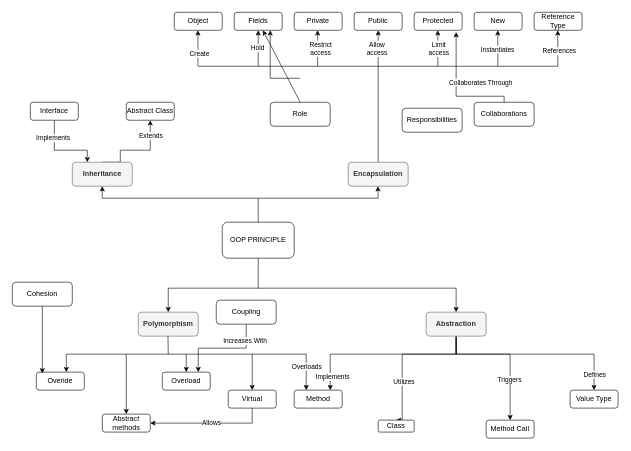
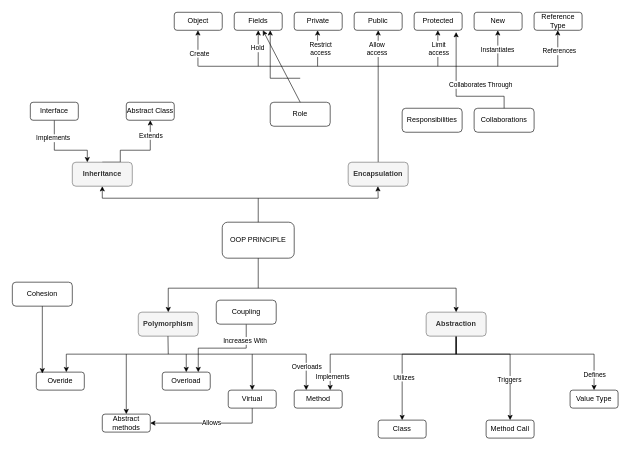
  <mxCell id="0" />
  <mxCell id="1" parent="0" />
  <mxCell id="2" value="OOP PRINCIPLE" style="rounded=1;whiteSpace=wrap;html=1;" vertex="1" parent="1"><mxGeometry x="370" y="370" width="120" height="60" as="geometry" /></mxCell>
  <mxCell id="3" style="edgeStyle=orthogonalEdgeStyle;rounded=0;orthogonalLoop=1;jettySize=auto;html=1;exitX=0.5;exitY=0;exitDx=0;exitDy=0;entryX=0.5;entryY=1;entryDx=0;entryDy=0;" edge="1" parent="1" source="5" target="6"><mxGeometry relative="1" as="geometry" /></mxCell>
  <mxCell id="4" value="Allow&lt;div&gt;access&lt;/div&gt;" style="edgeLabel;html=1;align=center;verticalAlign=middle;resizable=0;points=[];" connectable="0" vertex="1" parent="3"><mxGeometry x="0.727" y="3" relative="1" as="geometry"><mxPoint as="offset" /></mxGeometry></mxCell>
  <mxCell id="5" value="Encapsulation" style="rounded=1;whiteSpace=wrap;html=1;fontStyle=1;fillColor=#f5f5f5;strokeColor=#666666;fontColor=#333333;" vertex="1" parent="1"><mxGeometry x="580" y="270" width="100" height="40" as="geometry" /></mxCell>
  <mxCell id="6" value="Public" style="rounded=1;whiteSpace=wrap;html=1;" vertex="1" parent="1"><mxGeometry x="590" y="20" width="80" height="30" as="geometry" /></mxCell>
  <mxCell id="7" value="Private" style="rounded=1;whiteSpace=wrap;html=1;" vertex="1" parent="1"><mxGeometry x="490" y="20" width="80" height="30" as="geometry" /></mxCell>
  <mxCell id="8" value="Fields" style="rounded=1;whiteSpace=wrap;html=1;" vertex="1" parent="1"><mxGeometry x="390" y="20" width="80" height="30" as="geometry" /></mxCell>
  <mxCell id="9" value="Object" style="rounded=1;whiteSpace=wrap;html=1;" vertex="1" parent="1"><mxGeometry x="290" y="20" width="80" height="30" as="geometry" /></mxCell>
  <mxCell id="10" value="Role" style="rounded=1;whiteSpace=wrap;html=1;" vertex="1" parent="1"><mxGeometry x="450" y="170" width="100" height="40" as="geometry" /></mxCell>
  <mxCell id="11" value="" style="endArrow=classic;html=1;rounded=0;entryX=0.5;entryY=1;entryDx=0;entryDy=0;" edge="1" parent="1"><mxGeometry width="50" height="50" relative="1" as="geometry"><mxPoint x="430" y="110" as="sourcePoint" /><mxPoint x="430" y="50" as="targetPoint" /></mxGeometry></mxCell>
  <mxCell id="12" value="Hold" style="edgeLabel;html=1;align=center;verticalAlign=middle;resizable=0;points=[];" connectable="0" vertex="1" parent="11"><mxGeometry x="0.033" y="2" relative="1" as="geometry"><mxPoint as="offset" /></mxGeometry></mxCell>
  <mxCell id="13" value="" style="endArrow=classic;html=1;rounded=0;entryX=0.5;entryY=1;entryDx=0;entryDy=0;" edge="1" parent="1"><mxGeometry width="50" height="50" relative="1" as="geometry"><mxPoint x="329.5" y="110" as="sourcePoint" /><mxPoint x="329.5" y="50" as="targetPoint" /></mxGeometry></mxCell>
  <mxCell id="14" value="Create" style="edgeLabel;html=1;align=center;verticalAlign=middle;resizable=0;points=[];" connectable="0" vertex="1" parent="13"><mxGeometry x="-0.267" y="-1" relative="1" as="geometry"><mxPoint x="1" as="offset" /></mxGeometry></mxCell>
  <mxCell id="15" value="" style="endArrow=classic;html=1;rounded=0;entryX=0.5;entryY=1;entryDx=0;entryDy=0;" edge="1" parent="1"><mxGeometry width="50" height="50" relative="1" as="geometry"><mxPoint x="529" y="110" as="sourcePoint" /><mxPoint x="529" y="50" as="targetPoint" /></mxGeometry></mxCell>
  <mxCell id="16" value="Restrict&lt;div&gt;access&lt;/div&gt;" style="edgeLabel;html=1;align=center;verticalAlign=middle;resizable=0;points=[];" connectable="0" vertex="1" parent="15"><mxGeometry y="-4" relative="1" as="geometry"><mxPoint as="offset" /></mxGeometry></mxCell>
  <mxCell id="17" value="" style="endArrow=none;html=1;rounded=0;" edge="1" parent="1"><mxGeometry width="50" height="50" relative="1" as="geometry"><mxPoint x="330" y="110" as="sourcePoint" /><mxPoint x="930" y="110" as="targetPoint" /></mxGeometry></mxCell>
  <mxCell id="18" value="Protected" style="rounded=1;whiteSpace=wrap;html=1;" vertex="1" parent="1"><mxGeometry x="690" y="20" width="80" height="30" as="geometry" /></mxCell>
  <mxCell id="19" value="New" style="rounded=1;whiteSpace=wrap;html=1;" vertex="1" parent="1"><mxGeometry x="790" y="20" width="80" height="30" as="geometry" /></mxCell>
  <mxCell id="20" value="Reference Type" style="rounded=1;whiteSpace=wrap;html=1;" vertex="1" parent="1"><mxGeometry x="890" y="20" width="80" height="30" as="geometry" /></mxCell>
  <mxCell id="21" value="" style="endArrow=classic;html=1;rounded=0;entryX=0.5;entryY=1;entryDx=0;entryDy=0;" edge="1" parent="1"><mxGeometry width="50" height="50" relative="1" as="geometry"><mxPoint x="729.5" y="110" as="sourcePoint" /><mxPoint x="729.5" y="50" as="targetPoint" /></mxGeometry></mxCell>
  <mxCell id="22" value="Limit&lt;div&gt;access&lt;/div&gt;" style="edgeLabel;html=1;align=center;verticalAlign=middle;resizable=0;points=[];" connectable="0" vertex="1" parent="21"><mxGeometry x="0.233" y="2" relative="1" as="geometry"><mxPoint x="3" y="7" as="offset" /></mxGeometry></mxCell>
  <mxCell id="23" value="" style="endArrow=classic;html=1;rounded=0;entryX=0.5;entryY=1;entryDx=0;entryDy=0;" edge="1" parent="1"><mxGeometry width="50" height="50" relative="1" as="geometry"><mxPoint x="829.5" y="110" as="sourcePoint" /><mxPoint x="829.5" y="50" as="targetPoint" /></mxGeometry></mxCell>
  <mxCell id="24" value="Instantiates" style="edgeLabel;html=1;align=center;verticalAlign=middle;resizable=0;points=[];" connectable="0" vertex="1" parent="23"><mxGeometry x="-0.033" y="2" relative="1" as="geometry"><mxPoint x="1" as="offset" /></mxGeometry></mxCell>
  <mxCell id="25" value="" style="endArrow=classic;html=1;rounded=0;entryX=0.5;entryY=1;entryDx=0;entryDy=0;" edge="1" parent="1"><mxGeometry width="50" height="50" relative="1" as="geometry"><mxPoint x="929.5" y="110" as="sourcePoint" /><mxPoint x="929.5" y="50" as="targetPoint" /></mxGeometry></mxCell>
  <mxCell id="26" value="References" style="edgeLabel;html=1;align=center;verticalAlign=middle;resizable=0;points=[];" connectable="0" vertex="1" parent="25"><mxGeometry x="-0.133" y="-1" relative="1" as="geometry"><mxPoint x="1" as="offset" /></mxGeometry></mxCell>
  <mxCell id="27" value="" style="endArrow=classic;html=1;rounded=0;entryX=0.5;entryY=1;entryDx=0;entryDy=0;" edge="1" parent="1"><mxGeometry width="50" height="50" relative="1" as="geometry"><mxPoint x="630" y="330" as="sourcePoint" /><mxPoint x="629.5" y="310" as="targetPoint" /></mxGeometry></mxCell>
  <mxCell id="28" value="" style="endArrow=none;html=1;rounded=0;" edge="1" parent="1"><mxGeometry width="50" height="50" relative="1" as="geometry"><mxPoint x="170" y="330" as="sourcePoint" /><mxPoint x="630" y="330" as="targetPoint" /></mxGeometry></mxCell>
  <mxCell id="29" value="" style="endArrow=none;html=1;rounded=0;entryX=0.5;entryY=0;entryDx=0;entryDy=0;" edge="1" parent="1" target="2"><mxGeometry width="50" height="50" relative="1" as="geometry"><mxPoint x="430" y="330" as="sourcePoint" /><mxPoint x="640" y="340" as="targetPoint" /></mxGeometry></mxCell>
  <mxCell id="30" value="Responsibilities" style="rounded=1;whiteSpace=wrap;html=1;" vertex="1" parent="1"><mxGeometry x="670" y="180" width="100" height="40" as="geometry" /></mxCell>
- <mxCell id="31" value="Collaborations" style="rounded=1;whiteSpace=wrap;html=1;" vertex="1" parent="1"><mxGeometry x="790" y="170" width="100" height="40" as="geometry" /></mxCell>
+ <mxCell id="31" value="Collaborations" style="rounded=1;whiteSpace=wrap;html=1;" vertex="1" parent="1"><mxGeometry x="790" y="180" width="100" height="40" as="geometry" /></mxCell>
  <mxCell id="32" style="edgeStyle=orthogonalEdgeStyle;rounded=0;orthogonalLoop=1;jettySize=auto;html=1;exitX=0.5;exitY=0;exitDx=0;exitDy=0;entryX=0.5;entryY=1;entryDx=0;entryDy=0;" edge="1" parent="1" source="34" target="39"><mxGeometry relative="1" as="geometry"><Array as="points"><mxPoint x="200" y="270" /><mxPoint x="200" y="250" /><mxPoint x="250" y="250" /></Array></mxGeometry></mxCell>
  <mxCell id="33" value="Extends" style="edgeLabel;html=1;align=center;verticalAlign=middle;resizable=0;points=[];" connectable="0" vertex="1" parent="32"><mxGeometry x="0.667" relative="1" as="geometry"><mxPoint as="offset" /></mxGeometry></mxCell>
  <mxCell id="34" value="Inheritance" style="rounded=1;whiteSpace=wrap;html=1;fontStyle=1;fillColor=#f5f5f5;strokeColor=#666666;fontColor=#333333;" vertex="1" parent="1"><mxGeometry x="120" y="270" width="100" height="40" as="geometry" /></mxCell>
  <mxCell id="35" value="" style="endArrow=classic;html=1;rounded=0;entryX=0.5;entryY=1;entryDx=0;entryDy=0;" edge="1" parent="1" target="34"><mxGeometry width="50" height="50" relative="1" as="geometry"><mxPoint x="170" y="330" as="sourcePoint" /><mxPoint x="170" y="340" as="targetPoint" /></mxGeometry></mxCell>
  <mxCell id="36" style="edgeStyle=orthogonalEdgeStyle;rounded=0;orthogonalLoop=1;jettySize=auto;html=1;exitX=0.5;exitY=1;exitDx=0;exitDy=0;entryX=0.25;entryY=0;entryDx=0;entryDy=0;" edge="1" parent="1" source="38" target="34"><mxGeometry relative="1" as="geometry"><Array as="points"><mxPoint x="90" y="250" /><mxPoint x="145" y="250" /></Array></mxGeometry></mxCell>
  <mxCell id="37" value="Implements" style="edgeLabel;html=1;align=center;verticalAlign=middle;resizable=0;points=[];" connectable="0" vertex="1" parent="36"><mxGeometry x="-0.536" y="-3" relative="1" as="geometry"><mxPoint as="offset" /></mxGeometry></mxCell>
  <mxCell id="38" value="Interface" style="rounded=1;whiteSpace=wrap;html=1;" vertex="1" parent="1"><mxGeometry x="50" y="170" width="80" height="30" as="geometry" /></mxCell>
  <mxCell id="39" value="Abstract Class" style="rounded=1;whiteSpace=wrap;html=1;" vertex="1" parent="1"><mxGeometry x="210" y="170" width="80" height="30" as="geometry" /></mxCell>
  <mxCell id="40" value="" style="endArrow=classic;html=1;rounded=0;exitX=0.5;exitY=0;exitDx=0;exitDy=0;" edge="1" parent="1" source="10" target="8"><mxGeometry width="50" height="50" relative="1" as="geometry"><mxPoint x="410" y="230" as="sourcePoint" /><mxPoint x="460" y="180" as="targetPoint" /></mxGeometry></mxCell>
  <mxCell id="41" value="" style="endArrow=none;html=1;rounded=0;" edge="1" parent="1"><mxGeometry width="50" height="50" relative="1" as="geometry"><mxPoint x="450" y="130" as="sourcePoint" /><mxPoint x="500" y="130" as="targetPoint" /><Array as="points"><mxPoint x="470" y="130" /></Array></mxGeometry></mxCell>
  <mxCell id="42" value="" style="endArrow=classic;html=1;rounded=0;entryX=0.75;entryY=1;entryDx=0;entryDy=0;" edge="1" parent="1" target="8"><mxGeometry width="50" height="50" relative="1" as="geometry"><mxPoint x="450" y="130" as="sourcePoint" /><mxPoint x="460" y="180" as="targetPoint" /><Array as="points"><mxPoint x="450" y="80" /></Array></mxGeometry></mxCell>
  <mxCell id="43" style="edgeStyle=orthogonalEdgeStyle;rounded=0;orthogonalLoop=1;jettySize=auto;html=1;exitX=0.5;exitY=0;exitDx=0;exitDy=0;entryX=0.875;entryY=1.1;entryDx=0;entryDy=0;entryPerimeter=0;" edge="1" parent="1" source="31" target="18"><mxGeometry relative="1" as="geometry"><Array as="points"><mxPoint x="840" y="160" /><mxPoint x="760" y="160" /></Array></mxGeometry></mxCell>
  <mxCell id="44" value="Collaborates Through" style="edgeLabel;html=1;align=center;verticalAlign=middle;resizable=0;points=[];" connectable="0" vertex="1" parent="43"><mxGeometry x="0.15" relative="1" as="geometry"><mxPoint x="40" y="-1" as="offset" /></mxGeometry></mxCell>
  <mxCell id="45" value="Polymorphism" style="rounded=1;whiteSpace=wrap;html=1;fontStyle=1;fillColor=#f5f5f5;fontColor=#333333;strokeColor=#666666;" vertex="1" parent="1"><mxGeometry x="230" y="520" width="100" height="40" as="geometry" /></mxCell>
  <mxCell id="46" style="edgeStyle=orthogonalEdgeStyle;rounded=0;orthogonalLoop=1;jettySize=auto;html=1;exitX=0.5;exitY=1;exitDx=0;exitDy=0;entryX=0.75;entryY=0;entryDx=0;entryDy=0;" edge="1" parent="1" source="54" target="76"><mxGeometry relative="1" as="geometry"><Array as="points"><mxPoint x="760" y="590" /><mxPoint x="550" y="590" /></Array></mxGeometry></mxCell>
  <mxCell id="47" value="Implements" style="edgeLabel;html=1;align=center;verticalAlign=middle;resizable=0;points=[];" connectable="0" vertex="1" parent="46"><mxGeometry x="0.847" y="3" relative="1" as="geometry"><mxPoint as="offset" /></mxGeometry></mxCell>
  <mxCell id="48" style="edgeStyle=orthogonalEdgeStyle;rounded=0;orthogonalLoop=1;jettySize=auto;html=1;exitX=0.5;exitY=1;exitDx=0;exitDy=0;entryX=0.5;entryY=0;entryDx=0;entryDy=0;" edge="1" parent="1" source="54" target="81"><mxGeometry relative="1" as="geometry"><Array as="points"><mxPoint x="760" y="590" /><mxPoint x="990" y="590" /></Array></mxGeometry></mxCell>
  <mxCell id="49" value="Defines" style="edgeLabel;html=1;align=center;verticalAlign=middle;resizable=0;points=[];" connectable="0" vertex="1" parent="48"><mxGeometry x="0.831" relative="1" as="geometry"><mxPoint as="offset" /></mxGeometry></mxCell>
  <mxCell id="50" style="edgeStyle=orthogonalEdgeStyle;rounded=0;orthogonalLoop=1;jettySize=auto;html=1;exitX=0.5;exitY=1;exitDx=0;exitDy=0;entryX=0.5;entryY=0;entryDx=0;entryDy=0;" edge="1" parent="1" source="54" target="79"><mxGeometry relative="1" as="geometry"><Array as="points"><mxPoint x="760" y="590" /><mxPoint x="670" y="590" /></Array></mxGeometry></mxCell>
  <mxCell id="51" value="Utilizes" style="edgeLabel;html=1;align=center;verticalAlign=middle;resizable=0;points=[];" connectable="0" vertex="1" parent="50"><mxGeometry x="0.374" y="2" relative="1" as="geometry"><mxPoint as="offset" /></mxGeometry></mxCell>
  <mxCell id="52" style="edgeStyle=orthogonalEdgeStyle;rounded=0;orthogonalLoop=1;jettySize=auto;html=1;exitX=0.5;exitY=1;exitDx=0;exitDy=0;entryX=0.5;entryY=0;entryDx=0;entryDy=0;" edge="1" parent="1" source="54" target="80"><mxGeometry relative="1" as="geometry"><Array as="points"><mxPoint x="760" y="590" /><mxPoint x="850" y="590" /></Array></mxGeometry></mxCell>
  <mxCell id="53" value="Triggers" style="edgeLabel;html=1;align=center;verticalAlign=middle;resizable=0;points=[];" connectable="0" vertex="1" parent="52"><mxGeometry x="0.409" y="-2" relative="1" as="geometry"><mxPoint as="offset" /></mxGeometry></mxCell>
  <mxCell id="54" value="Abstraction" style="rounded=1;whiteSpace=wrap;html=1;fontStyle=1;fillColor=#f5f5f5;fontColor=#333333;strokeColor=#666666;" vertex="1" parent="1"><mxGeometry x="710" y="520" width="100" height="40" as="geometry" /></mxCell>
  <mxCell id="55" value="" style="endArrow=none;html=1;rounded=0;entryX=0.5;entryY=1;entryDx=0;entryDy=0;" edge="1" parent="1" target="2"><mxGeometry width="50" height="50" relative="1" as="geometry"><mxPoint x="430" y="480" as="sourcePoint" /><mxPoint x="435" y="440" as="targetPoint" /></mxGeometry></mxCell>
  <mxCell id="56" value="" style="endArrow=none;html=1;rounded=0;" edge="1" parent="1"><mxGeometry width="50" height="50" relative="1" as="geometry"><mxPoint x="280" y="480" as="sourcePoint" /><mxPoint x="760" y="480" as="targetPoint" /></mxGeometry></mxCell>
  <mxCell id="57" value="" style="endArrow=classic;html=1;rounded=0;entryX=0.5;entryY=0;entryDx=0;entryDy=0;" edge="1" parent="1" target="45"><mxGeometry width="50" height="50" relative="1" as="geometry"><mxPoint x="280" y="480" as="sourcePoint" /><mxPoint x="260" y="410" as="targetPoint" /></mxGeometry></mxCell>
  <mxCell id="58" value="" style="endArrow=classic;html=1;rounded=0;entryX=0.5;entryY=0;entryDx=0;entryDy=0;" edge="1" parent="1" target="54"><mxGeometry width="50" height="50" relative="1" as="geometry"><mxPoint x="760" y="480" as="sourcePoint" /><mxPoint x="780" y="520" as="targetPoint" /></mxGeometry></mxCell>
  <mxCell id="59" style="edgeStyle=orthogonalEdgeStyle;rounded=0;orthogonalLoop=1;jettySize=auto;html=1;exitX=0.5;exitY=1;exitDx=0;exitDy=0;entryX=0.75;entryY=0;entryDx=0;entryDy=0;" edge="1" parent="1" source="61" target="70"><mxGeometry relative="1" as="geometry" /></mxCell>
  <mxCell id="60" value="Increases With" style="edgeLabel;html=1;align=center;verticalAlign=middle;resizable=0;points=[];" connectable="0" vertex="1" parent="59"><mxGeometry x="-0.662" y="-3" relative="1" as="geometry"><mxPoint as="offset" /></mxGeometry></mxCell>
  <mxCell id="61" value="Coupling" style="rounded=1;whiteSpace=wrap;html=1;" vertex="1" parent="1"><mxGeometry x="360" y="500" width="100" height="40" as="geometry" /></mxCell>
  <mxCell id="62" value="Cohesion" style="rounded=1;whiteSpace=wrap;html=1;" vertex="1" parent="1"><mxGeometry x="20" y="470" width="100" height="40" as="geometry" /></mxCell>
  <mxCell id="63" value="Overide" style="rounded=1;whiteSpace=wrap;html=1;" vertex="1" parent="1"><mxGeometry x="60" y="620" width="80" height="30" as="geometry" /></mxCell>
  <mxCell id="64" style="edgeStyle=orthogonalEdgeStyle;rounded=0;orthogonalLoop=1;jettySize=auto;html=1;exitX=0.5;exitY=1;exitDx=0;exitDy=0;entryX=0.125;entryY=0.067;entryDx=0;entryDy=0;entryPerimeter=0;" edge="1" parent="1" source="62" target="63"><mxGeometry relative="1" as="geometry" /></mxCell>
  <mxCell id="65" value="" style="endArrow=none;html=1;rounded=0;entryX=0.5;entryY=1;entryDx=0;entryDy=0;" edge="1" parent="1"><mxGeometry width="50" height="50" relative="1" as="geometry"><mxPoint x="280" y="590" as="sourcePoint" /><mxPoint x="279.5" y="560" as="targetPoint" /></mxGeometry></mxCell>
  <mxCell id="66" value="" style="endArrow=none;html=1;rounded=0;" edge="1" parent="1"><mxGeometry width="50" height="50" relative="1" as="geometry"><mxPoint x="110" y="590" as="sourcePoint" /><mxPoint x="510" y="590" as="targetPoint" /></mxGeometry></mxCell>
  <mxCell id="67" style="edgeStyle=orthogonalEdgeStyle;rounded=0;orthogonalLoop=1;jettySize=auto;html=1;entryX=0.125;entryY=0.067;entryDx=0;entryDy=0;entryPerimeter=0;" edge="1" parent="1"><mxGeometry relative="1" as="geometry"><mxPoint x="110" y="590" as="sourcePoint" /><mxPoint x="110" y="620" as="targetPoint" /></mxGeometry></mxCell>
  <mxCell id="68" value="Abstract&lt;div&gt;methods&lt;/div&gt;" style="rounded=1;whiteSpace=wrap;html=1;" vertex="1" parent="1"><mxGeometry x="170" y="690" width="80" height="30" as="geometry" /></mxCell>
  <mxCell id="69" value="" style="endArrow=classic;html=1;rounded=0;entryX=0.5;entryY=0;entryDx=0;entryDy=0;" edge="1" parent="1" target="68"><mxGeometry width="50" height="50" relative="1" as="geometry"><mxPoint x="210" y="590" as="sourcePoint" /><mxPoint x="380" y="660" as="targetPoint" /></mxGeometry></mxCell>
  <mxCell id="70" value="Overload" style="rounded=1;whiteSpace=wrap;html=1;" vertex="1" parent="1"><mxGeometry x="270" y="620" width="80" height="30" as="geometry" /></mxCell>
  <mxCell id="71" value="" style="endArrow=classic;html=1;rounded=0;entryX=0.5;entryY=0;entryDx=0;entryDy=0;" edge="1" parent="1" target="70"><mxGeometry width="50" height="50" relative="1" as="geometry"><mxPoint x="310" y="590" as="sourcePoint" /><mxPoint x="460" y="550" as="targetPoint" /></mxGeometry></mxCell>
  <mxCell id="72" style="edgeStyle=orthogonalEdgeStyle;rounded=0;orthogonalLoop=1;jettySize=auto;html=1;exitX=0.5;exitY=1;exitDx=0;exitDy=0;entryX=1;entryY=0.5;entryDx=0;entryDy=0;" edge="1" parent="1" source="74" target="68"><mxGeometry relative="1" as="geometry" /></mxCell>
  <mxCell id="73" value="Allows" style="edgeLabel;html=1;align=center;verticalAlign=middle;resizable=0;points=[];" connectable="0" vertex="1" parent="72"><mxGeometry x="-0.036" y="-2" relative="1" as="geometry"><mxPoint as="offset" /></mxGeometry></mxCell>
  <mxCell id="74" value="Virtual" style="rounded=1;whiteSpace=wrap;html=1;" vertex="1" parent="1"><mxGeometry x="380" y="650" width="80" height="30" as="geometry" /></mxCell>
  <mxCell id="75" value="" style="endArrow=classic;html=1;rounded=0;entryX=0.5;entryY=0;entryDx=0;entryDy=0;" edge="1" parent="1" target="74"><mxGeometry width="50" height="50" relative="1" as="geometry"><mxPoint x="420" y="590" as="sourcePoint" /><mxPoint x="320" y="630" as="targetPoint" /></mxGeometry></mxCell>
  <mxCell id="76" value="Method" style="rounded=1;whiteSpace=wrap;html=1;" vertex="1" parent="1"><mxGeometry x="490" y="650" width="80" height="30" as="geometry" /></mxCell>
  <mxCell id="77" value="" style="endArrow=classic;html=1;rounded=0;entryX=0.5;entryY=0;entryDx=0;entryDy=0;" edge="1" parent="1"><mxGeometry width="50" height="50" relative="1" as="geometry"><mxPoint x="510" y="590" as="sourcePoint" /><mxPoint x="510" y="650" as="targetPoint" /></mxGeometry></mxCell>
  <mxCell id="78" value="Overloads" style="edgeLabel;html=1;align=center;verticalAlign=middle;resizable=0;points=[];" connectable="0" vertex="1" parent="77"><mxGeometry x="-0.267" y="2" relative="1" as="geometry"><mxPoint x="-2" y="-2" as="offset" /></mxGeometry></mxCell>
- <mxCell id="79" value="Class" style="rounded=1;whiteSpace=wrap;html=1;" vertex="1" parent="1"><mxGeometry x="630" y="700" width="60" height="20" as="geometry" /></mxCell>
+ <mxCell id="79" value="Class" style="rounded=1;whiteSpace=wrap;html=1;" vertex="1" parent="1"><mxGeometry x="630" y="700" width="80" height="30" as="geometry" /></mxCell>
  <mxCell id="80" value="Method Call" style="rounded=1;whiteSpace=wrap;html=1;" vertex="1" parent="1"><mxGeometry x="810" y="700" width="80" height="30" as="geometry" /></mxCell>
  <mxCell id="81" value="Value Type" style="rounded=1;whiteSpace=wrap;html=1;" vertex="1" parent="1"><mxGeometry x="950" y="650" width="80" height="30" as="geometry" /></mxCell>
